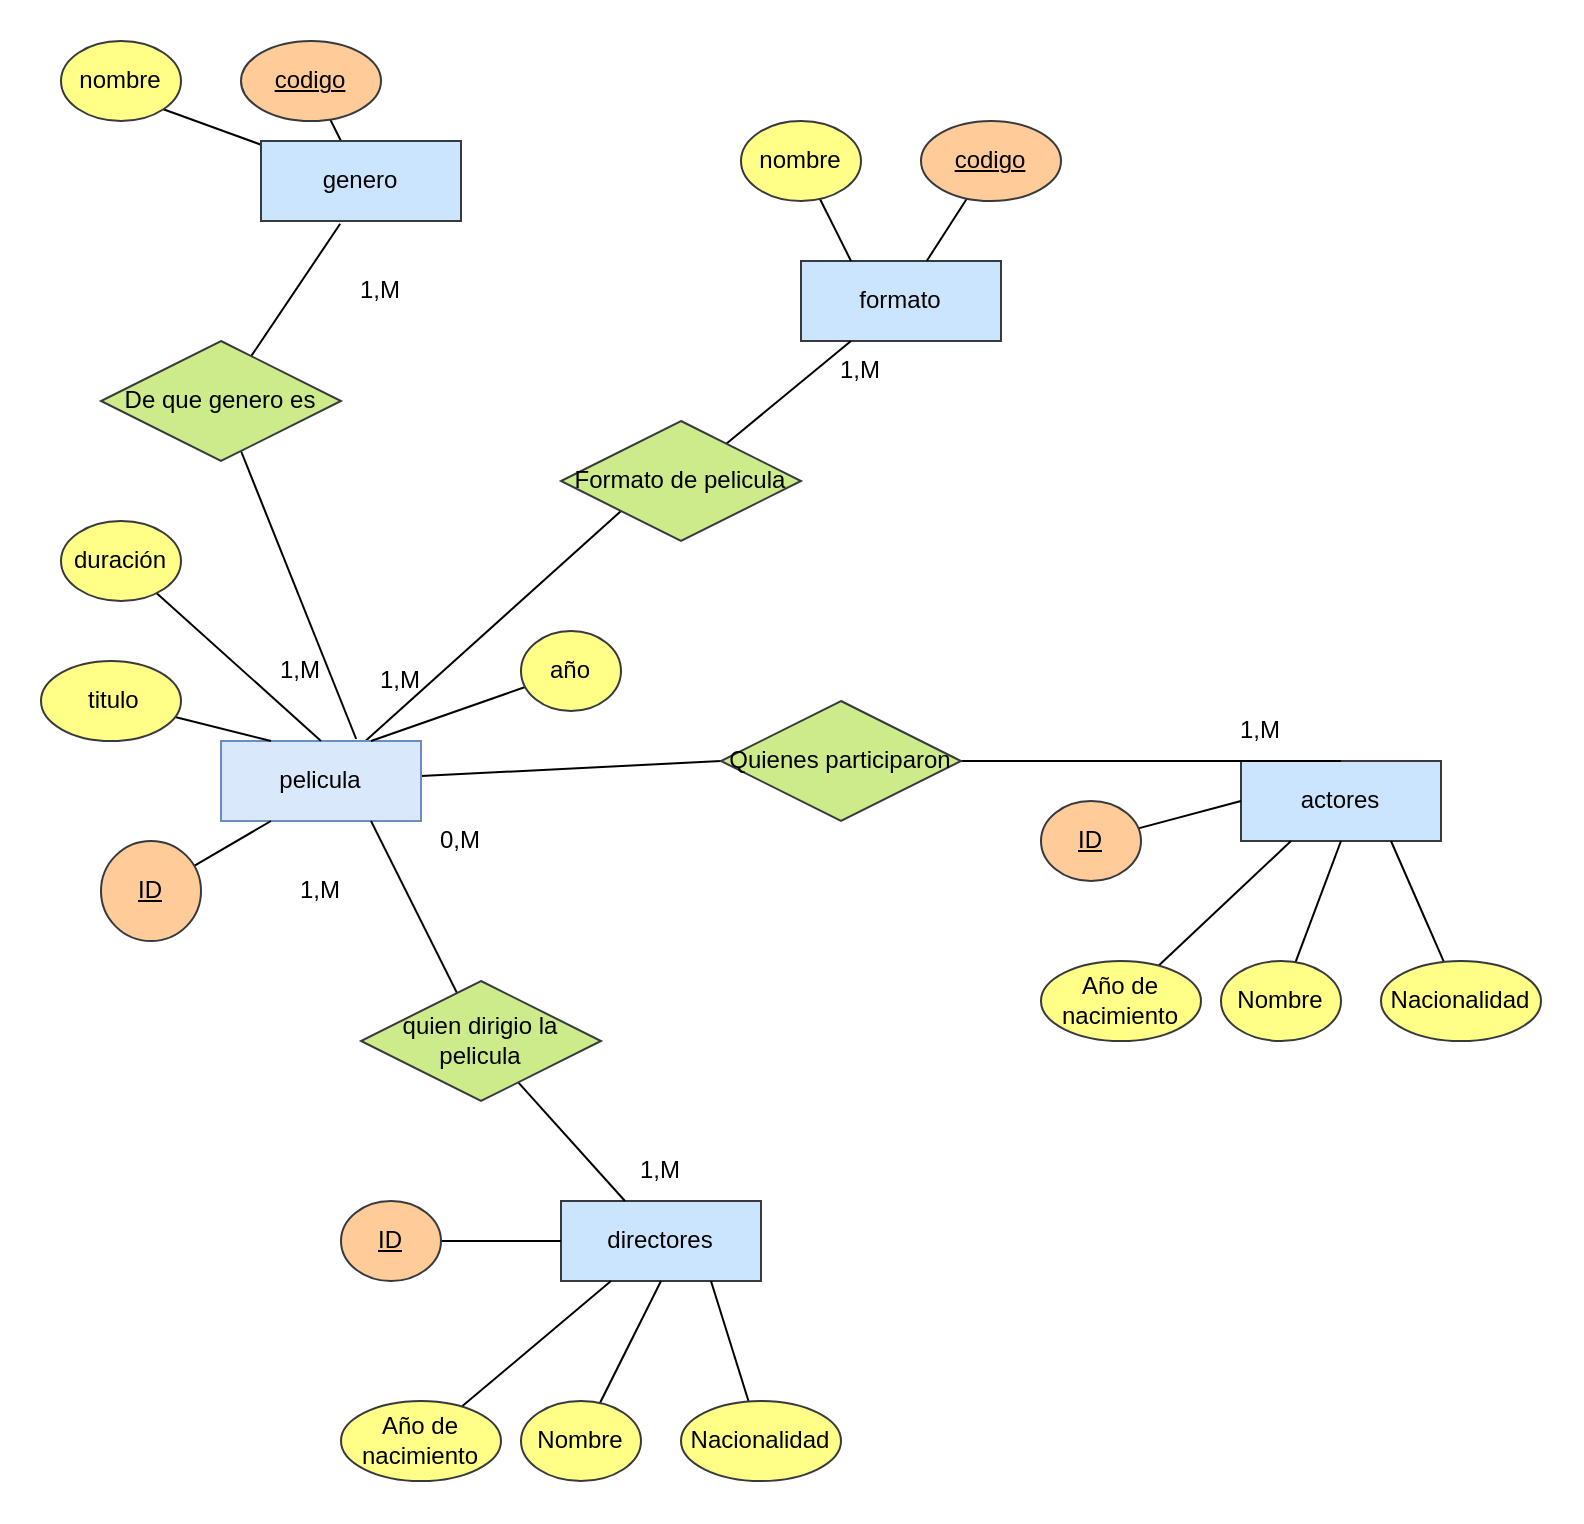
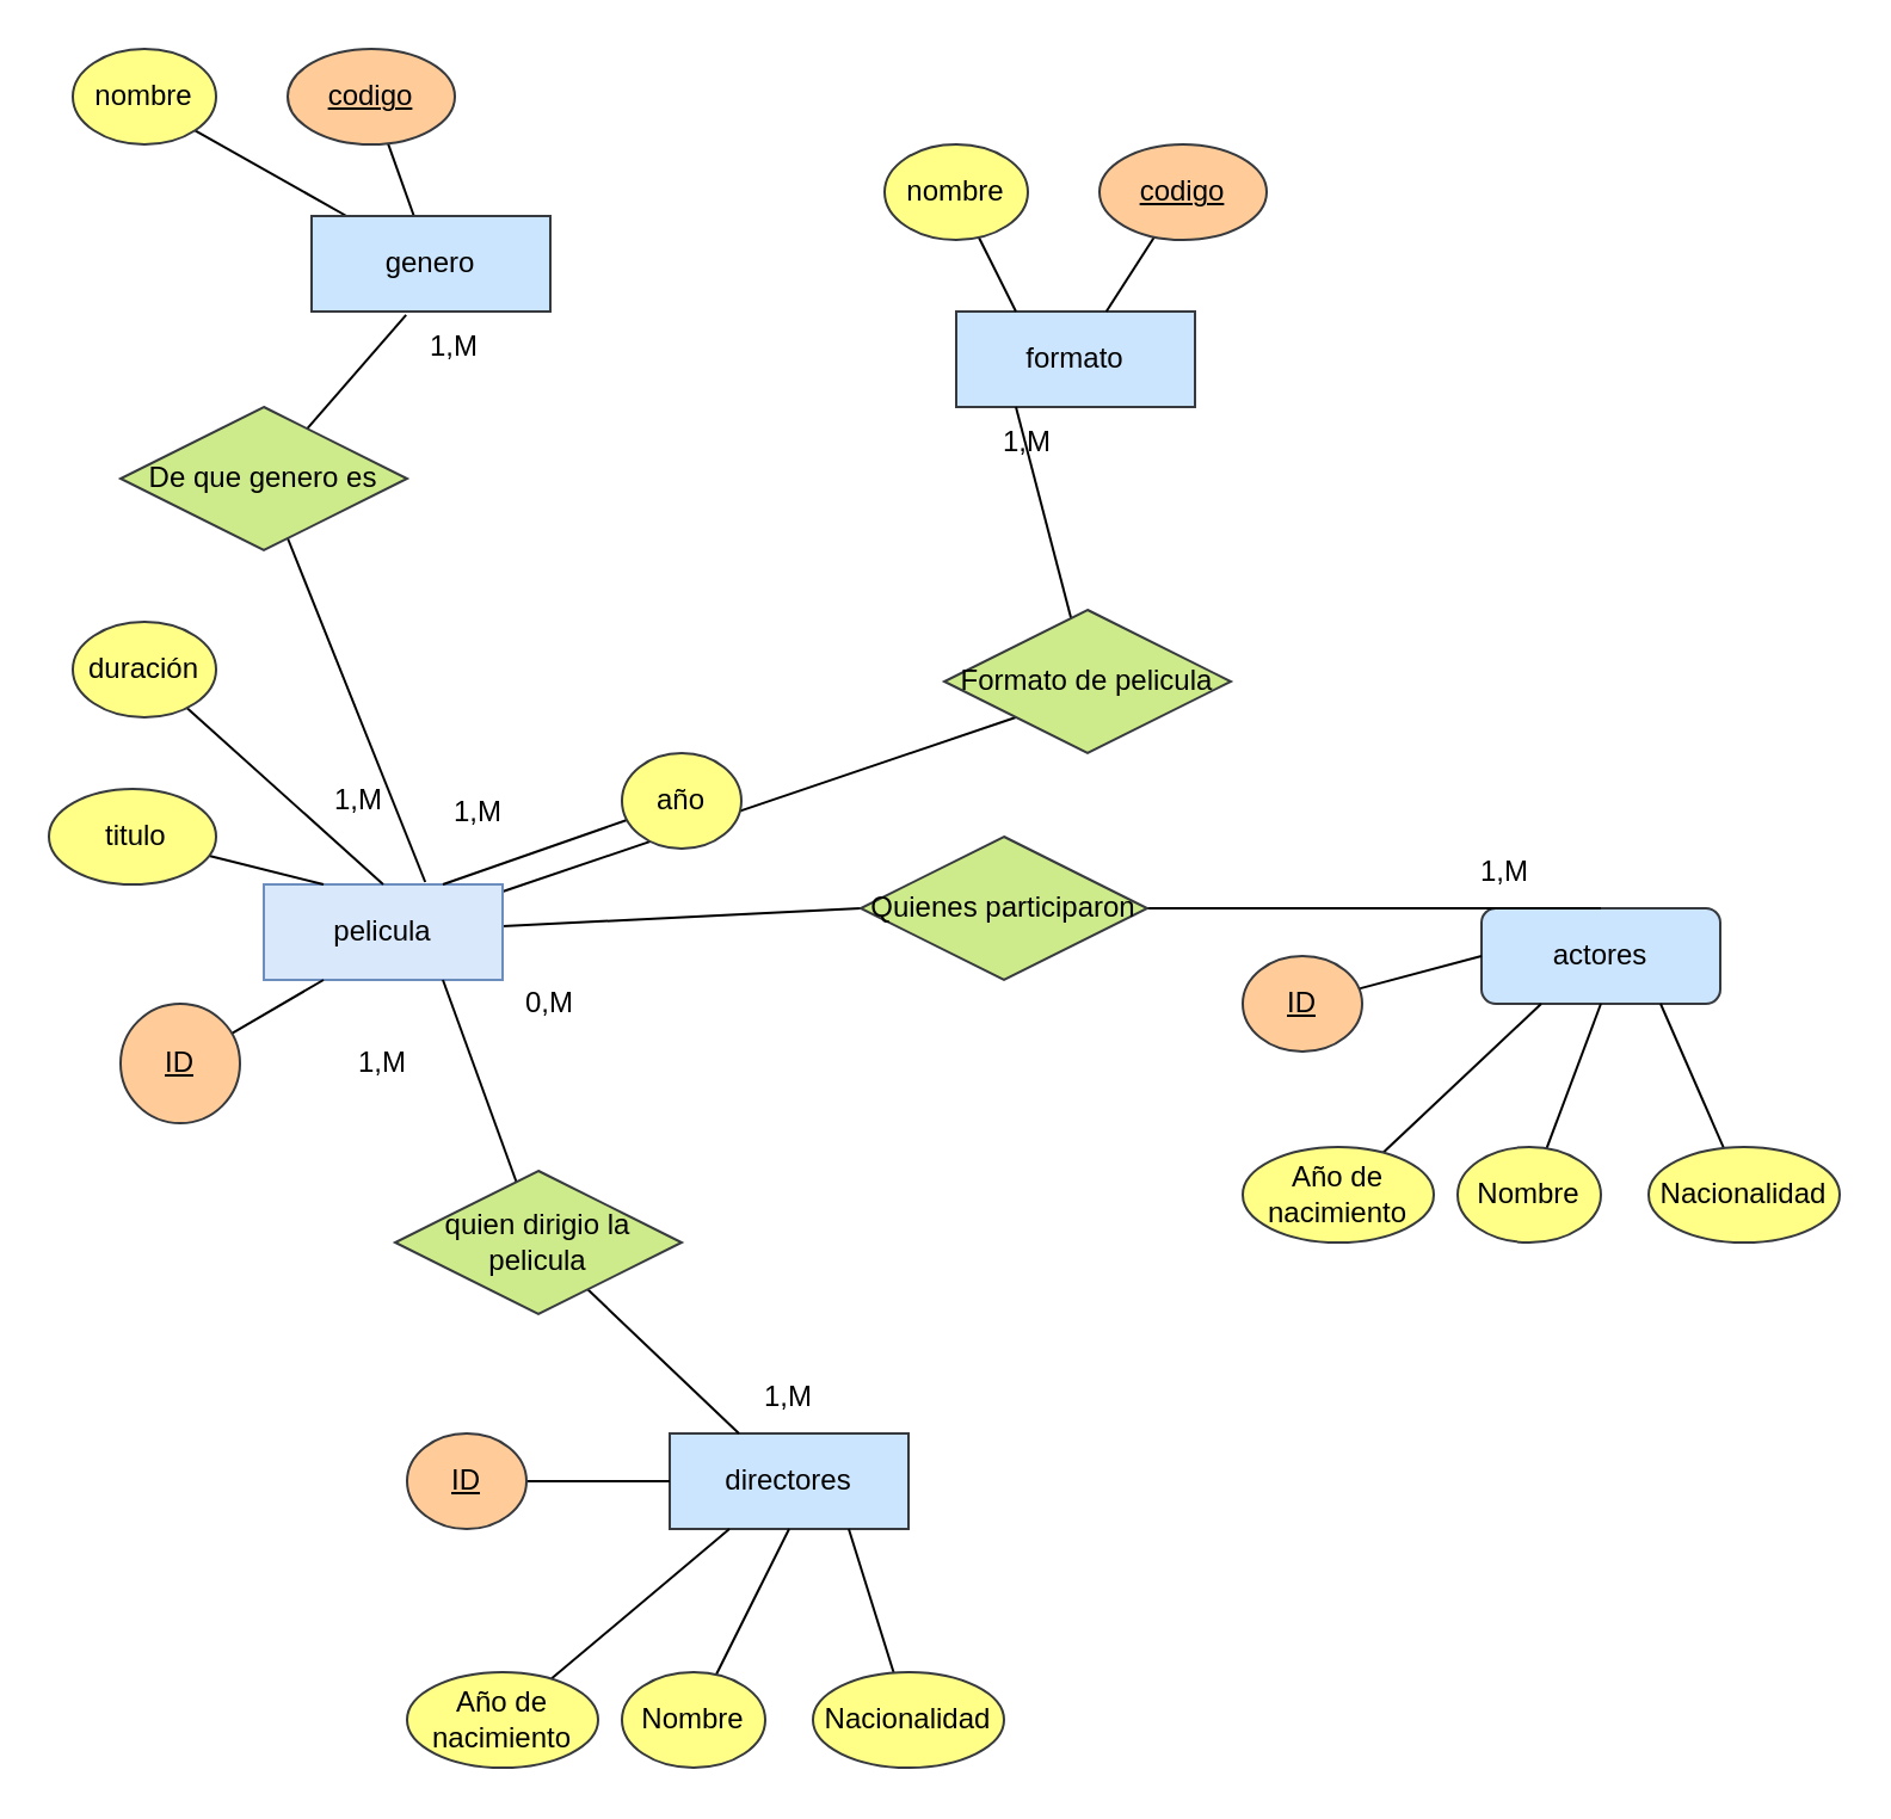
  <mxCell id="0" />
  <mxCell id="1" parent="0" />
  <mxCell id="2" style="edgeStyle=none;rounded=0;orthogonalLoop=1;jettySize=auto;html=1;entryX=0;entryY=0.5;entryDx=0;entryDy=0;endArrow=none;endFill=0;" edge="1" parent="1" source="4" target="37"><mxGeometry relative="1" as="geometry" /></mxCell>
  <mxCell id="3" style="edgeStyle=none;rounded=0;orthogonalLoop=1;jettySize=auto;html=1;entryX=0;entryY=1;entryDx=0;entryDy=0;endArrow=none;endFill=0;" edge="1" parent="1" source="4" target="50"><mxGeometry relative="1" as="geometry" /></mxCell>
  <mxCell id="4" value="pelicula" style="whiteSpace=wrap;html=1;align=center;fillColor=#dae8fc;strokeColor=#6c8ebf;" vertex="1" parent="1"><mxGeometry x="110" y="370" width="100" height="40" as="geometry" /></mxCell>
  <mxCell id="5" style="edgeStyle=none;rounded=0;orthogonalLoop=1;jettySize=auto;html=1;entryX=0.25;entryY=0;entryDx=0;entryDy=0;endArrow=none;endFill=0;" edge="1" parent="1" source="6" target="4"><mxGeometry relative="1" as="geometry" /></mxCell>
  <mxCell id="6" value="&amp;nbsp;titulo" style="ellipse;whiteSpace=wrap;html=1;align=center;fillColor=#ffff88;strokeColor=#36393d;" vertex="1" parent="1"><mxGeometry x="20" y="330" width="70" height="40" as="geometry" /></mxCell>
  <mxCell id="7" style="edgeStyle=none;rounded=0;orthogonalLoop=1;jettySize=auto;html=1;entryX=0.5;entryY=0;entryDx=0;entryDy=0;endArrow=none;endFill=0;" edge="1" parent="1" source="8" target="4"><mxGeometry relative="1" as="geometry" /></mxCell>
  <mxCell id="8" value="duración" style="ellipse;whiteSpace=wrap;html=1;align=center;fillColor=#ffff88;strokeColor=#36393d;" vertex="1" parent="1"><mxGeometry x="30" y="260" width="60" height="40" as="geometry" /></mxCell>
  <mxCell id="9" style="edgeStyle=none;rounded=0;orthogonalLoop=1;jettySize=auto;html=1;entryX=0.75;entryY=0;entryDx=0;entryDy=0;endArrow=none;endFill=0;" edge="1" parent="1" source="10" target="4"><mxGeometry relative="1" as="geometry" /></mxCell>
  <mxCell id="10" value="año" style="ellipse;whiteSpace=wrap;html=1;align=center;fillColor=#ffff88;strokeColor=#36393d;" vertex="1" parent="1"><mxGeometry x="260" y="315" width="50" height="40" as="geometry" /></mxCell>
  <mxCell id="11" style="edgeStyle=none;rounded=0;orthogonalLoop=1;jettySize=auto;html=1;entryX=0.25;entryY=1;entryDx=0;entryDy=0;endArrow=none;endFill=0;" edge="1" parent="1" source="12" target="4"><mxGeometry relative="1" as="geometry" /></mxCell>
  <mxCell id="12" value="ID" style="ellipse;whiteSpace=wrap;html=1;align=center;fontStyle=4;fillColor=#ffcc99;strokeColor=#36393d;direction=south;" vertex="1" parent="1"><mxGeometry x="50" y="420" width="50" height="50" as="geometry" /></mxCell>
  <mxCell id="13" value="directores" style="whiteSpace=wrap;html=1;align=center;fillColor=#cce5ff;strokeColor=#36393d;" vertex="1" parent="1"><mxGeometry x="280" y="600" width="100" height="40" as="geometry" /></mxCell>
- <mxCell id="14" value="actores" style="whiteSpace=wrap;html=1;align=center;fillColor=#cce5ff;strokeColor=#36393d;" vertex="1" parent="1"><mxGeometry x="620" y="380" width="100" height="40" as="geometry" /></mxCell>
+ <mxCell id="14" value="actores" style="whiteSpace=wrap;html=1;align=center;fillColor=#cce5ff;strokeColor=#36393d;rounded=1;" vertex="1" parent="1"><mxGeometry x="620" y="380" width="100" height="40" as="geometry" /></mxCell>
  <mxCell id="15" style="edgeStyle=none;rounded=0;orthogonalLoop=1;jettySize=auto;html=1;entryX=0.75;entryY=1;entryDx=0;entryDy=0;endArrow=none;endFill=0;" edge="1" parent="1" source="16" target="13"><mxGeometry relative="1" as="geometry" /></mxCell>
  <mxCell id="16" value="Nacionalidad" style="ellipse;whiteSpace=wrap;html=1;align=center;fillColor=#ffff88;strokeColor=#36393d;" vertex="1" parent="1"><mxGeometry x="340" y="700" width="80" height="40" as="geometry" /></mxCell>
  <mxCell id="17" style="edgeStyle=none;rounded=0;orthogonalLoop=1;jettySize=auto;html=1;endArrow=none;endFill=0;" edge="1" parent="1" source="18" target="13"><mxGeometry relative="1" as="geometry" /></mxCell>
  <mxCell id="18" value="ID" style="ellipse;whiteSpace=wrap;html=1;align=center;fontStyle=4;fillColor=#ffcc99;strokeColor=#36393d;" vertex="1" parent="1"><mxGeometry x="170" y="600" width="50" height="40" as="geometry" /></mxCell>
  <mxCell id="19" style="edgeStyle=none;rounded=0;orthogonalLoop=1;jettySize=auto;html=1;entryX=0.5;entryY=1;entryDx=0;entryDy=0;endArrow=none;endFill=0;" edge="1" parent="1" source="20" target="13"><mxGeometry relative="1" as="geometry" /></mxCell>
  <mxCell id="20" value="Nombre" style="ellipse;whiteSpace=wrap;html=1;align=center;fillColor=#ffff88;strokeColor=#36393d;" vertex="1" parent="1"><mxGeometry x="260" y="700" width="60" height="40" as="geometry" /></mxCell>
  <mxCell id="21" style="edgeStyle=none;rounded=0;orthogonalLoop=1;jettySize=auto;html=1;entryX=0.25;entryY=1;entryDx=0;entryDy=0;endArrow=none;endFill=0;" edge="1" parent="1" source="22" target="13"><mxGeometry relative="1" as="geometry" /></mxCell>
  <mxCell id="22" value="Año de nacimiento" style="ellipse;whiteSpace=wrap;html=1;align=center;fillColor=#ffff88;strokeColor=#36393d;" vertex="1" parent="1"><mxGeometry x="170" y="700" width="80" height="40" as="geometry" /></mxCell>
  <mxCell id="23" style="edgeStyle=none;rounded=0;orthogonalLoop=1;jettySize=auto;html=1;exitX=0;exitY=0.5;exitDx=0;exitDy=0;endArrow=none;endFill=0;" edge="1" parent="1" source="16" target="16"><mxGeometry relative="1" as="geometry" /></mxCell>
  <mxCell id="24" style="edgeStyle=none;rounded=0;orthogonalLoop=1;jettySize=auto;html=1;entryX=0.75;entryY=1;entryDx=0;entryDy=0;endArrow=none;endFill=0;" edge="1" parent="1" source="25" target="14"><mxGeometry relative="1" as="geometry" /></mxCell>
  <mxCell id="25" value="Nacionalidad" style="ellipse;whiteSpace=wrap;html=1;align=center;fillColor=#ffff88;strokeColor=#36393d;" vertex="1" parent="1"><mxGeometry x="690" y="480" width="80" height="40" as="geometry" /></mxCell>
  <mxCell id="26" style="edgeStyle=none;rounded=0;orthogonalLoop=1;jettySize=auto;html=1;entryX=0;entryY=0.5;entryDx=0;entryDy=0;endArrow=none;endFill=0;" edge="1" parent="1" source="27" target="14"><mxGeometry relative="1" as="geometry" /></mxCell>
  <mxCell id="27" value="ID" style="ellipse;whiteSpace=wrap;html=1;align=center;fontStyle=4;fillColor=#ffcc99;strokeColor=#36393d;" vertex="1" parent="1"><mxGeometry x="520" y="400" width="50" height="40" as="geometry" /></mxCell>
  <mxCell id="28" style="edgeStyle=none;rounded=0;orthogonalLoop=1;jettySize=auto;html=1;entryX=0.5;entryY=1;entryDx=0;entryDy=0;endArrow=none;endFill=0;" edge="1" parent="1" source="29" target="14"><mxGeometry relative="1" as="geometry" /></mxCell>
  <mxCell id="29" value="Nombre" style="ellipse;whiteSpace=wrap;html=1;align=center;fillColor=#ffff88;strokeColor=#36393d;" vertex="1" parent="1"><mxGeometry x="610" y="480" width="60" height="40" as="geometry" /></mxCell>
  <mxCell id="30" style="edgeStyle=none;rounded=0;orthogonalLoop=1;jettySize=auto;html=1;entryX=0.25;entryY=1;entryDx=0;entryDy=0;endArrow=none;endFill=0;" edge="1" parent="1" source="31" target="14"><mxGeometry relative="1" as="geometry" /></mxCell>
  <mxCell id="31" value="Año de nacimiento" style="ellipse;whiteSpace=wrap;html=1;align=center;fillColor=#ffff88;strokeColor=#36393d;" vertex="1" parent="1"><mxGeometry x="520" y="480" width="80" height="40" as="geometry" /></mxCell>
  <mxCell id="32" style="edgeStyle=none;rounded=0;orthogonalLoop=1;jettySize=auto;html=1;exitX=0;exitY=0.5;exitDx=0;exitDy=0;endArrow=none;endFill=0;" edge="1" parent="1" source="25" target="25"><mxGeometry relative="1" as="geometry" /></mxCell>
  <mxCell id="33" style="edgeStyle=none;rounded=0;orthogonalLoop=1;jettySize=auto;html=1;entryX=0.75;entryY=1;entryDx=0;entryDy=0;endArrow=none;endFill=0;" edge="1" parent="1" source="35" target="4"><mxGeometry relative="1" as="geometry" /></mxCell>
  <mxCell id="34" style="edgeStyle=none;rounded=0;orthogonalLoop=1;jettySize=auto;html=1;endArrow=none;endFill=0;" edge="1" parent="1" source="35" target="13"><mxGeometry relative="1" as="geometry" /></mxCell>
- <mxCell id="35" value="quien dirigio la pelicula" style="shape=rhombus;perimeter=rhombusPerimeter;whiteSpace=wrap;html=1;align=center;fillColor=#cdeb8b;strokeColor=#36393d;" vertex="1" parent="1"><mxGeometry x="180" y="490" width="120" height="60" as="geometry" /></mxCell>
+ <mxCell id="35" value="quien dirigio la pelicula" style="shape=rhombus;perimeter=rhombusPerimeter;whiteSpace=wrap;html=1;align=center;fillColor=#cdeb8b;strokeColor=#36393d;" vertex="1" parent="1"><mxGeometry x="165" y="490" width="120" height="60" as="geometry" /></mxCell>
  <mxCell id="36" style="edgeStyle=none;rounded=0;orthogonalLoop=1;jettySize=auto;html=1;entryX=0.5;entryY=0;entryDx=0;entryDy=0;endArrow=none;endFill=0;" edge="1" parent="1" source="37" target="14"><mxGeometry relative="1" as="geometry" /></mxCell>
  <mxCell id="37" value="Quienes participaron" style="shape=rhombus;perimeter=rhombusPerimeter;whiteSpace=wrap;html=1;align=center;fillColor=#cdeb8b;strokeColor=#36393d;" vertex="1" parent="1"><mxGeometry x="360" y="350" width="120" height="60" as="geometry" /></mxCell>
  <mxCell id="38" value="0,M" style="text;html=1;strokeColor=none;fillColor=none;align=center;verticalAlign=middle;whiteSpace=wrap;rounded=0;" vertex="1" parent="1"><mxGeometry x="210" y="410" width="40" height="20" as="geometry" /></mxCell>
  <mxCell id="39" value="" style="edgeStyle=none;rounded=0;orthogonalLoop=1;jettySize=auto;html=1;endArrow=none;endFill=0;" edge="1" parent="1" source="41" target="44"><mxGeometry relative="1" as="geometry" /></mxCell>
  <mxCell id="40" style="edgeStyle=none;rounded=0;orthogonalLoop=1;jettySize=auto;html=1;entryX=1;entryY=1;entryDx=0;entryDy=0;endArrow=none;endFill=0;" edge="1" parent="1" source="41" target="43"><mxGeometry relative="1" as="geometry" /></mxCell>
- <mxCell id="41" value="genero" style="whiteSpace=wrap;html=1;align=center;fillColor=#cce5ff;strokeColor=#36393d;" vertex="1" parent="1"><mxGeometry x="130" y="70" width="100" height="40" as="geometry" /></mxCell>
+ <mxCell id="41" value="genero" style="whiteSpace=wrap;html=1;align=center;fillColor=#cce5ff;strokeColor=#36393d;" vertex="1" parent="1"><mxGeometry x="130" y="90" width="100" height="40" as="geometry" /></mxCell>
  <mxCell id="42" value="formato" style="whiteSpace=wrap;html=1;align=center;fillColor=#cce5ff;strokeColor=#36393d;" vertex="1" parent="1"><mxGeometry x="400" y="130" width="100" height="40" as="geometry" /></mxCell>
  <mxCell id="43" value="nombre" style="ellipse;whiteSpace=wrap;html=1;align=center;fillColor=#ffff88;strokeColor=#36393d;" vertex="1" parent="1"><mxGeometry x="30" y="20" width="60" height="40" as="geometry" /></mxCell>
  <mxCell id="44" value="codigo" style="ellipse;whiteSpace=wrap;html=1;align=center;fontStyle=4;fillColor=#ffcc99;strokeColor=#36393d;" vertex="1" parent="1"><mxGeometry x="120" y="20" width="70" height="40" as="geometry" /></mxCell>
  <mxCell id="45" style="edgeStyle=none;rounded=0;orthogonalLoop=1;jettySize=auto;html=1;entryX=0.25;entryY=0;entryDx=0;entryDy=0;endArrow=none;endFill=0;" edge="1" parent="1" source="46" target="42"><mxGeometry relative="1" as="geometry" /></mxCell>
  <mxCell id="46" value="nombre" style="ellipse;whiteSpace=wrap;html=1;align=center;fillColor=#ffff88;strokeColor=#36393d;" vertex="1" parent="1"><mxGeometry x="370" y="60" width="60" height="40" as="geometry" /></mxCell>
  <mxCell id="47" style="edgeStyle=none;rounded=0;orthogonalLoop=1;jettySize=auto;html=1;endArrow=none;endFill=0;" edge="1" parent="1" source="48" target="42"><mxGeometry relative="1" as="geometry" /></mxCell>
  <mxCell id="48" value="codigo" style="ellipse;whiteSpace=wrap;html=1;align=center;fontStyle=4;fillColor=#ffcc99;strokeColor=#36393d;" vertex="1" parent="1"><mxGeometry x="460" y="60" width="70" height="40" as="geometry" /></mxCell>
  <mxCell id="49" style="edgeStyle=none;rounded=0;orthogonalLoop=1;jettySize=auto;html=1;entryX=0.25;entryY=1;entryDx=0;entryDy=0;endArrow=none;endFill=0;" edge="1" parent="1" source="50" target="42"><mxGeometry relative="1" as="geometry" /></mxCell>
- <mxCell id="50" value="Formato de pelicula" style="shape=rhombus;perimeter=rhombusPerimeter;whiteSpace=wrap;html=1;align=center;fillColor=#cdeb8b;strokeColor=#36393d;" vertex="1" parent="1"><mxGeometry x="280" y="210" width="120" height="60" as="geometry" /></mxCell>
+ <mxCell id="50" value="Formato de pelicula" style="shape=rhombus;perimeter=rhombusPerimeter;whiteSpace=wrap;html=1;align=center;fillColor=#cdeb8b;strokeColor=#36393d;" vertex="1" parent="1"><mxGeometry x="395" y="255" width="120" height="60" as="geometry" /></mxCell>
  <mxCell id="51" style="edgeStyle=none;rounded=0;orthogonalLoop=1;jettySize=auto;html=1;entryX=0.396;entryY=1.035;entryDx=0;entryDy=0;entryPerimeter=0;endArrow=none;endFill=0;" edge="1" parent="1" source="53" target="41"><mxGeometry relative="1" as="geometry" /></mxCell>
  <mxCell id="52" style="edgeStyle=none;rounded=0;orthogonalLoop=1;jettySize=auto;html=1;entryX=0.676;entryY=-0.025;entryDx=0;entryDy=0;entryPerimeter=0;endArrow=none;endFill=0;" edge="1" parent="1" source="53" target="4"><mxGeometry relative="1" as="geometry" /></mxCell>
  <mxCell id="53" value="De que genero es" style="shape=rhombus;perimeter=rhombusPerimeter;whiteSpace=wrap;html=1;align=center;fillColor=#cdeb8b;strokeColor=#36393d;" vertex="1" parent="1"><mxGeometry x="50" y="170" width="120" height="60" as="geometry" /></mxCell>
  <mxCell id="54" value="1,M" style="text;html=1;strokeColor=none;fillColor=none;align=center;verticalAlign=middle;whiteSpace=wrap;rounded=0;" vertex="1" parent="1"><mxGeometry x="600" y="350" width="60" height="30" as="geometry" /></mxCell>
  <mxCell id="55" value="1,M" style="text;html=1;strokeColor=none;fillColor=none;align=center;verticalAlign=middle;whiteSpace=wrap;rounded=0;" vertex="1" parent="1"><mxGeometry x="130" y="430" width="60" height="30" as="geometry" /></mxCell>
  <mxCell id="56" value="1,M" style="text;html=1;strokeColor=none;fillColor=none;align=center;verticalAlign=middle;whiteSpace=wrap;rounded=0;" vertex="1" parent="1"><mxGeometry x="300" y="570" width="60" height="30" as="geometry" /></mxCell>
  <mxCell id="57" value="1,M" style="text;html=1;strokeColor=none;fillColor=none;align=center;verticalAlign=middle;whiteSpace=wrap;rounded=0;" vertex="1" parent="1"><mxGeometry x="120" y="320" width="60" height="30" as="geometry" /></mxCell>
  <mxCell id="58" value="1,M" style="text;html=1;strokeColor=none;fillColor=none;align=center;verticalAlign=middle;whiteSpace=wrap;rounded=0;" vertex="1" parent="1"><mxGeometry x="160" y="130" width="60" height="30" as="geometry" /></mxCell>
  <mxCell id="59" value="1,M" style="text;html=1;strokeColor=none;fillColor=none;align=center;verticalAlign=middle;whiteSpace=wrap;rounded=0;" vertex="1" parent="1"><mxGeometry x="170" y="325" width="60" height="30" as="geometry" /></mxCell>
  <mxCell id="60" value="1,M" style="text;html=1;strokeColor=none;fillColor=none;align=center;verticalAlign=middle;whiteSpace=wrap;rounded=0;" vertex="1" parent="1"><mxGeometry x="400" y="170" width="60" height="30" as="geometry" /></mxCell>
